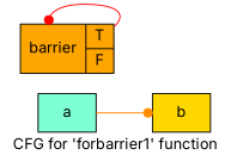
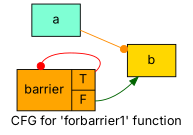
  digraph {
    fontname=Inter
    label="CFG for 'forbarrier1' function"
    rankdir=LR
    node [fontname=Inter shape=record style=filled]
    edge [arrowhead=dot fontname=Inter]
    n1 [fillcolor=aquamarine label="{a}"]
    n2 [fillcolor=gold label="{b}"]
    n3 [fillcolor=orange label="{barrier|{<s0>T|<s1>F}}"]
    n1 -> n2 [color=darkorange]
+   n3 -> n2 [arrowhead=normal color=darkgreen tailport=s1]
    n3 -> n3 [color=red tailport=s0]
  }
